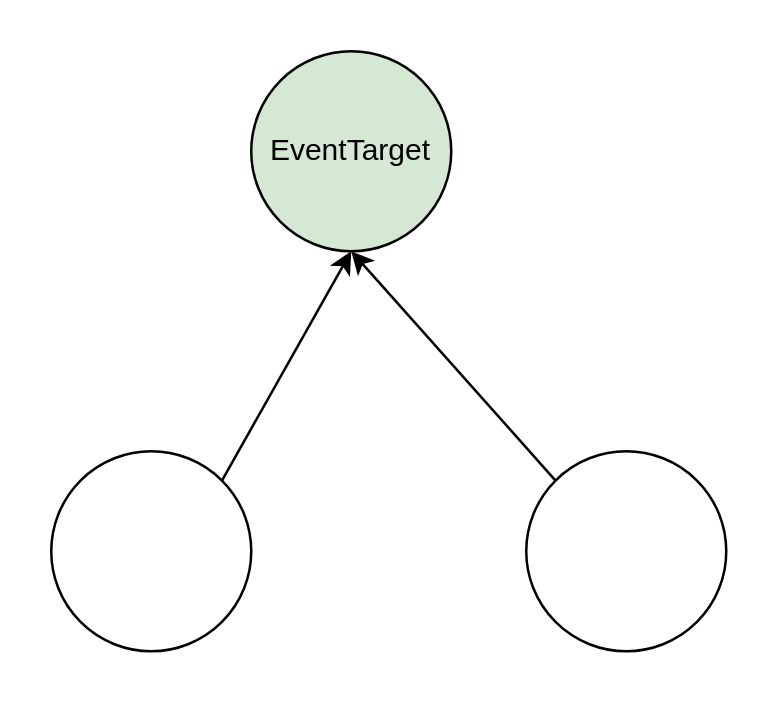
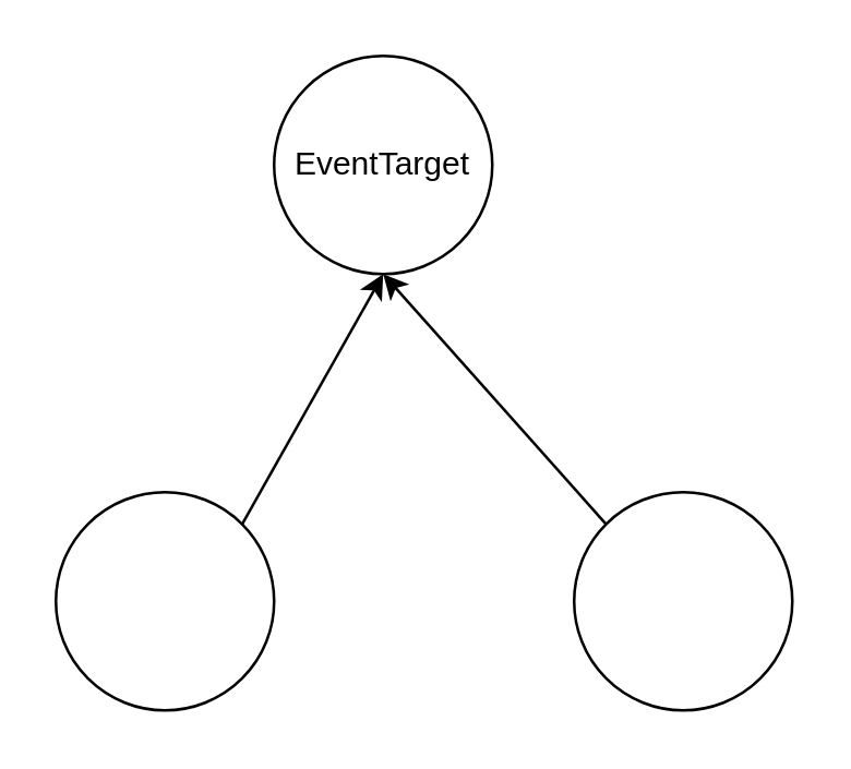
  <mxCell id="0" />
  <mxCell id="1" parent="0" />
- <mxCell id="2" value="EventTarget" style="ellipse;whiteSpace=wrap;html=1;aspect=fixed;fillColor=#d5e8d4;" vertex="1" parent="1"><mxGeometry x="100" y="20" width="80" height="80" as="geometry" /></mxCell>
+ <mxCell id="2" value="EventTarget" style="ellipse;whiteSpace=wrap;html=1;aspect=fixed;" vertex="1" parent="1"><mxGeometry x="100" y="20" width="80" height="80" as="geometry" /></mxCell>
  <mxCell id="3" style="edgeStyle=none;rounded=0;orthogonalLoop=1;jettySize=auto;html=1;exitX=0;exitY=0;exitDx=0;exitDy=0;" edge="1" parent="1" source="4"><mxGeometry relative="1" as="geometry"><mxPoint x="140" y="100" as="targetPoint" /></mxGeometry></mxCell>
  <mxCell id="4" value="" style="ellipse;whiteSpace=wrap;html=1;aspect=fixed;" vertex="1" parent="1"><mxGeometry x="210" y="180" width="80" height="80" as="geometry" /></mxCell>
  <mxCell id="5" style="edgeStyle=none;rounded=0;orthogonalLoop=1;jettySize=auto;html=1;exitX=1;exitY=0;exitDx=0;exitDy=0;entryX=0.5;entryY=1;entryDx=0;entryDy=0;" edge="1" parent="1" source="6" target="2"><mxGeometry relative="1" as="geometry" /></mxCell>
  <mxCell id="6" value="" style="ellipse;whiteSpace=wrap;html=1;aspect=fixed;" vertex="1" parent="1"><mxGeometry x="20" y="180" width="80" height="80" as="geometry" /></mxCell>
